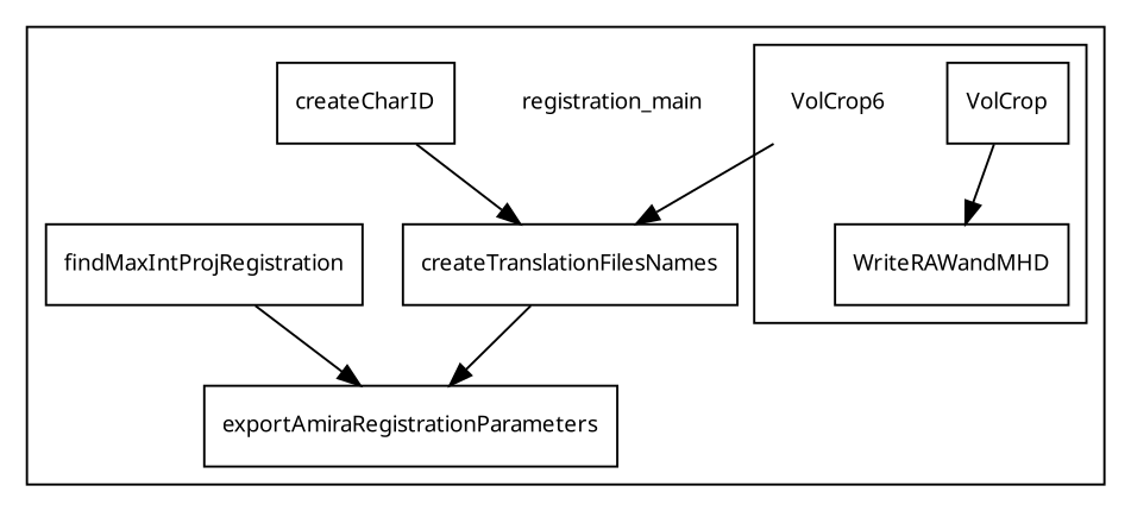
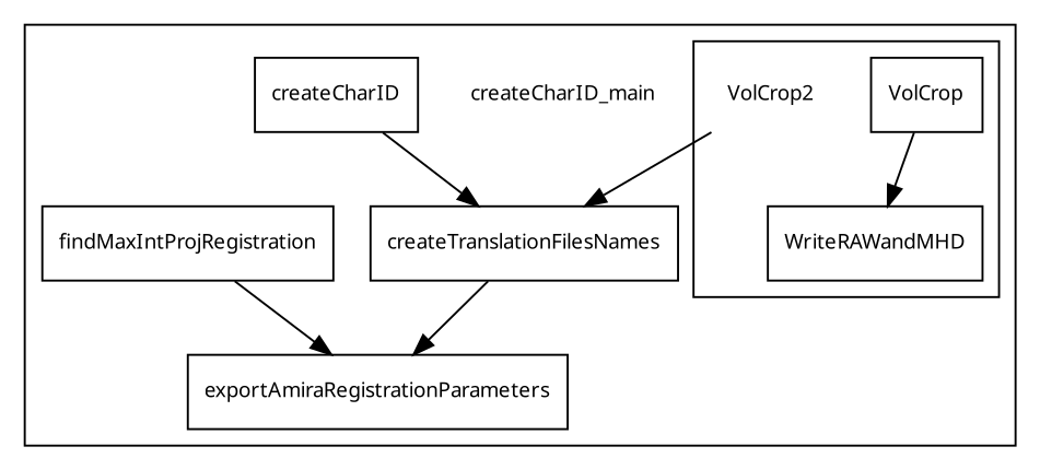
  digraph {
    compound=true
    fontname=Verdana
    fontsize=10
    node [fontname=Verdana fontsize=10 shape=rect]
-   VolCrop2 [shape=none label=VolCrop6]
+   VolCrop2 [shape=none]
    n2 [label=VolCrop]
    WriteRAWandMHD
-   registration_main [shape=none]
+   registration_main [shape=none label=createCharID_main]
    createCharID
    createTranslationFilesNames
    exportAmiraRegistrationParameters
    findMaxIntProjRegistration
    subgraph cluster_1 {
      registration_main
      createCharID
      createTranslationFilesNames
      exportAmiraRegistrationParameters
      findMaxIntProjRegistration
      subgraph cluster_2 {
        VolCrop2
        n2
        WriteRAWandMHD
      }
    }
    VolCrop2 -> createTranslationFilesNames
    n2 -> WriteRAWandMHD
    createCharID -> createTranslationFilesNames
    createTranslationFilesNames -> exportAmiraRegistrationParameters
    findMaxIntProjRegistration -> exportAmiraRegistrationParameters
  }
